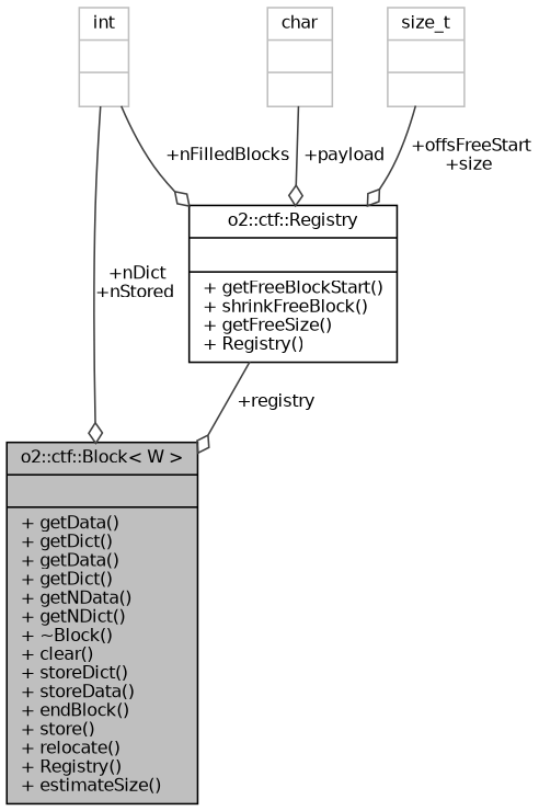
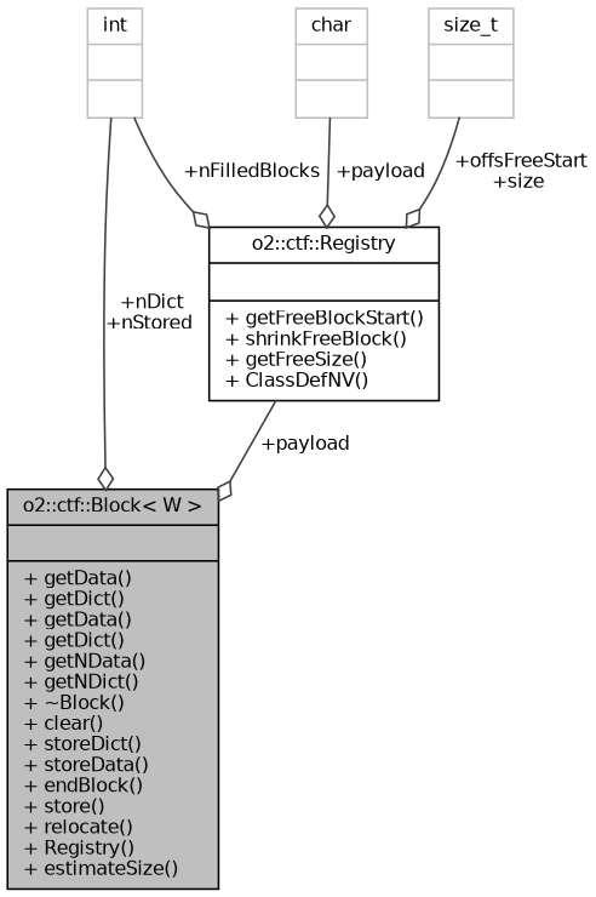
  digraph {
    node [color=grey75 fontname=Helvetica fontsize=10 shape=record]
    edge [arrowhead=odiamond color=grey25 fontname=Helvetica fontsize=10 labelfontname=Helvetica labelfontsize=10 style=solid]
    n1 [color=black fillcolor=grey75 fontcolor=black height=0.2 label="{o2::ctf::Block\< W \>\n||+ getData()\l+ getDict()\l+ getData()\l+ getDict()\l+ getNData()\l+ getNDict()\l+ ~Block()\l+ clear()\l+ storeDict()\l+ storeData()\l+ endBlock()\l+ store()\l+ relocate()\l+ Registry()\l+ estimateSize()\l}" style=filled width=0.4]
    n2 [height=0.2 label="{int\n||}" width=0.4]
-   n3 [color=black height=0.2 label="{o2::ctf::Registry\n||+ getFreeBlockStart()\l+ shrinkFreeBlock()\l+ getFreeSize()\l+ Registry()\l}" width=0.4]
+   n3 [color=black height=0.2 label="{o2::ctf::Registry\n||+ getFreeBlockStart()\l+ shrinkFreeBlock()\l+ getFreeSize()\l+ ClassDefNV()\l}" width=0.4]
    n4 [height=0.2 label="{char\n||}" width=0.4]
    n5 [height=0.2 label="{size_t\n||}" width=0.4]
    n2 -> n1 [label=" +nDict\n+nStored"]
    n2 -> n3 [label=" +nFilledBlocks"]
-   n3 -> n1 [label=" +registry"]
+   n3 -> n1 [label=" +payload"]
    n4 -> n3 [label=" +payload"]
    n5 -> n3 [label=" +offsFreeStart\n+size"]
  }
